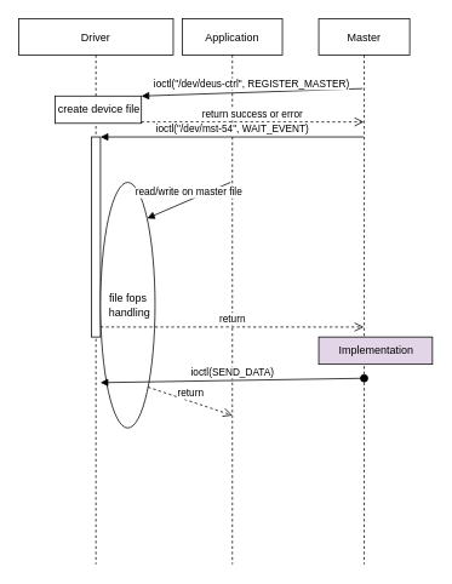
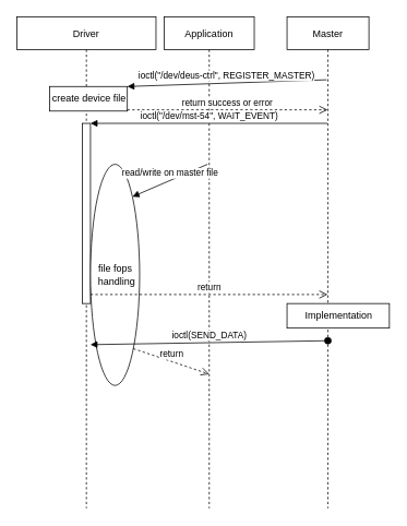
  <mxCell id="0" />
  <mxCell id="1" parent="0" />
  <mxCell id="2" value="Driver" style="shape=umlLifeline;perimeter=lifelinePerimeter;container=1;collapsible=0;recursiveResize=0;rounded=0;shadow=0;strokeWidth=1;" parent="1" vertex="1"><mxGeometry x="20" y="20" width="170" height="600" as="geometry" /></mxCell>
  <mxCell id="3" value="create device file" style="html=1;points=[];perimeter=orthogonalPerimeter;" vertex="1" parent="2"><mxGeometry x="40" y="85" width="95" height="30" as="geometry" /></mxCell>
  <mxCell id="4" value="" style="html=1;points=[];perimeter=orthogonalPerimeter;" vertex="1" parent="2"><mxGeometry x="80" y="130" width="10" height="220" as="geometry" /></mxCell>
  <mxCell id="5" value="file fops&lt;br&gt;&amp;nbsp;handling" style="ellipse;html=1;points=[];" vertex="1" parent="2"><mxGeometry x="90" y="180" width="60" height="270" as="geometry" /></mxCell>
  <mxCell id="6" value="Application" style="shape=umlLifeline;perimeter=lifelinePerimeter;container=1;collapsible=0;recursiveResize=0;rounded=0;shadow=0;strokeWidth=1;" parent="1" vertex="1"><mxGeometry x="200" y="20" width="110" height="600" as="geometry" /></mxCell>
  <mxCell id="7" value="Master" style="shape=umlLifeline;perimeter=lifelinePerimeter;container=1;collapsible=0;recursiveResize=0;rounded=0;shadow=0;strokeWidth=1;" vertex="1" parent="1"><mxGeometry x="350" y="20" width="100" height="600" as="geometry" /></mxCell>
  <mxCell id="8" value="ioctl(&quot;/dev/deus-ctrl&quot;, REGISTER_MASTER)" style="html=1;verticalAlign=bottom;endArrow=block;entryX=1;entryY=0;exitX=0.483;exitY=0.128;exitDx=0;exitDy=0;exitPerimeter=0;" edge="1" target="3" parent="1" source="7"><mxGeometry relative="1" as="geometry"><mxPoint x="145" y="100" as="sourcePoint" /></mxGeometry></mxCell>
  <mxCell id="9" value="return success or error" style="html=1;verticalAlign=bottom;endArrow=open;dashed=1;endSize=8;exitX=1;exitY=0.95;" edge="1" source="3" parent="1" target="7"><mxGeometry relative="1" as="geometry"><mxPoint x="145" y="157" as="targetPoint" /></mxGeometry></mxCell>
  <mxCell id="10" value="ioctl(&quot;/dev/mst-54&quot;, WAIT_EVENT)" style="html=1;verticalAlign=bottom;endArrow=block;entryX=1;entryY=0;" edge="1" target="4" parent="1" source="7"><mxGeometry relative="1" as="geometry"><mxPoint x="170" y="140" as="sourcePoint" /></mxGeometry></mxCell>
  <mxCell id="11" value="return" style="html=1;verticalAlign=bottom;endArrow=open;dashed=1;endSize=8;exitX=1;exitY=0.95;" edge="1" source="4" parent="1" target="7"><mxGeometry relative="1" as="geometry"><mxPoint x="170" y="197" as="targetPoint" /></mxGeometry></mxCell>
  <mxCell id="12" value="read/write on master file" style="html=1;verticalAlign=bottom;endArrow=block;entryX=1;entryY=0;exitX=0.481;exitY=0.3;exitDx=0;exitDy=0;exitPerimeter=0;" edge="1" target="5" parent="1" source="6"><mxGeometry relative="1" as="geometry"><mxPoint x="180" y="160" as="sourcePoint" /></mxGeometry></mxCell>
  <mxCell id="13" value="return" style="html=1;verticalAlign=bottom;endArrow=open;dashed=1;endSize=8;exitX=1;exitY=0.95;entryX=0.5;entryY=0.727;entryDx=0;entryDy=0;entryPerimeter=0;" edge="1" source="5" parent="1" target="6"><mxGeometry relative="1" as="geometry"><mxPoint x="249" y="379" as="targetPoint" /></mxGeometry></mxCell>
- <mxCell id="14" value="Implementation" style="html=1;points=[];perimeter=orthogonalPerimeter;fillColor=#e1d5e7;" vertex="1" parent="1"><mxGeometry x="350" y="370" width="125" height="30" as="geometry" /></mxCell>
+ <mxCell id="14" value="Implementation" style="html=1;points=[];perimeter=orthogonalPerimeter;" vertex="1" parent="1"><mxGeometry x="350" y="370" width="125" height="30" as="geometry" /></mxCell>
  <mxCell id="15" value="ioctl(SEND_DATA)" style="html=1;verticalAlign=bottom;startArrow=oval;startFill=1;endArrow=block;startSize=8;entryX=0.529;entryY=0.667;entryDx=0;entryDy=0;entryPerimeter=0;exitX=0.499;exitY=0.659;exitDx=0;exitDy=0;exitPerimeter=0;" edge="1" parent="1" source="7" target="2"><mxGeometry width="60" relative="1" as="geometry"><mxPoint x="280" y="420" as="sourcePoint" /><mxPoint x="340" y="420" as="targetPoint" /></mxGeometry></mxCell>
